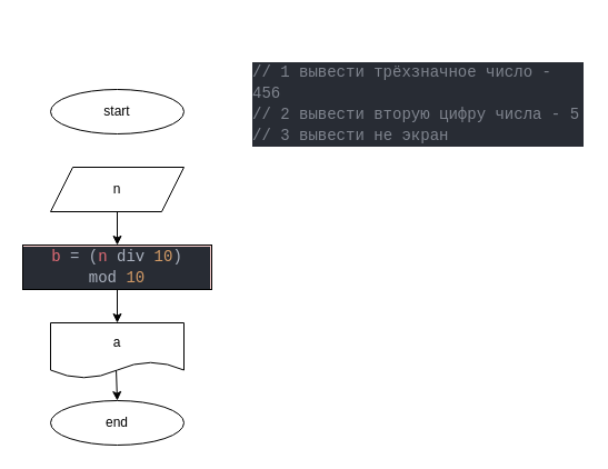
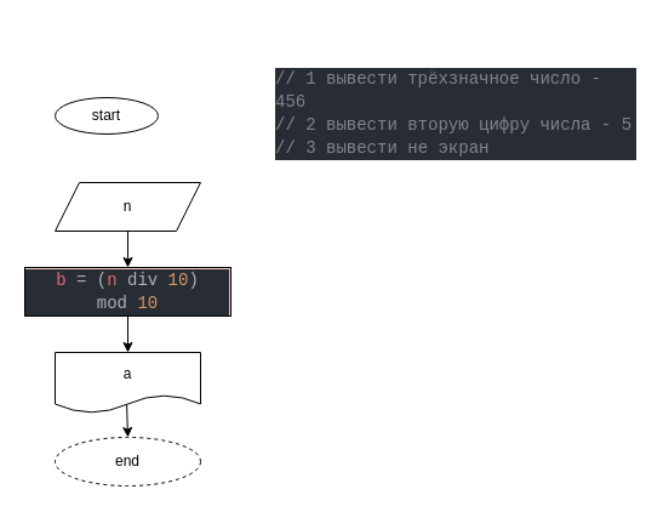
  <mxCell id="0" />
  <mxCell id="1" parent="0" />
- <mxCell id="2" value="start" style="ellipse;whiteSpace=wrap;html=1;" parent="1" vertex="1"><mxGeometry x="45" y="80" width="120" height="40" as="geometry" /></mxCell>
+ <mxCell id="2" value="start" style="ellipse;whiteSpace=wrap;html=1;" parent="1" vertex="1"><mxGeometry x="45" y="80" width="85" height="30" as="geometry" /></mxCell>
  <mxCell id="3" value="" style="edgeStyle=none;html=1;" edge="1" parent="1" source="4" target="7"><mxGeometry relative="1" as="geometry" /></mxCell>
  <mxCell id="4" value="n" style="shape=parallelogram;perimeter=parallelogramPerimeter;whiteSpace=wrap;html=1;fixedSize=1;" parent="1" vertex="1"><mxGeometry x="45" y="150" width="120" height="40" as="geometry" /></mxCell>
  <mxCell id="5" value="&lt;br&gt;&lt;br&gt;&lt;div style=&quot;color: rgb(171 , 178 , 191) ; background-color: rgb(40 , 44 , 52) ; font-family: &amp;#34;consolas&amp;#34; , &amp;#34;courier new&amp;#34; , monospace ; font-weight: normal ; font-size: 14px ; line-height: 19px&quot;&gt;&lt;div&gt;&lt;span style=&quot;color: #7f848e&quot;&gt;// 1 вывести трёхзначное число - 456&lt;/span&gt;&lt;/div&gt;&lt;div&gt;&lt;span style=&quot;color: #7f848e&quot;&gt;// 2 вывести вторую цифру числа - 5&lt;/span&gt;&lt;/div&gt;&lt;div&gt;&lt;span style=&quot;color: #7f848e&quot;&gt;// 3&amp;nbsp;&lt;/span&gt;&lt;span style=&quot;color: rgb(127 , 132 , 142)&quot;&gt;вывести не экран&lt;/span&gt;&lt;/div&gt;&lt;/div&gt;&lt;br&gt;" style="text;whiteSpace=wrap;html=1;" parent="1" vertex="1"><mxGeometry x="225" y="20" width="300" height="90" as="geometry" /></mxCell>
  <mxCell id="6" value="" style="edgeStyle=none;html=1;" edge="1" parent="1" source="7" target="9"><mxGeometry relative="1" as="geometry" /></mxCell>
  <mxCell id="7" value="&lt;div style=&quot;color: rgb(171 , 178 , 191) ; background-color: rgb(40 , 44 , 52) ; font-family: &amp;#34;consolas&amp;#34; , &amp;#34;courier new&amp;#34; , monospace ; font-size: 14px ; line-height: 19px&quot;&gt;&lt;span style=&quot;color: #e06c75&quot;&gt;b&lt;/span&gt; = (&lt;span style=&quot;color: #e06c75&quot;&gt;n&lt;/span&gt;&amp;nbsp;div&amp;nbsp;&lt;span style=&quot;color: #d19a66&quot;&gt;10&lt;/span&gt;) mod&amp;nbsp;&lt;span style=&quot;color: #d19a66&quot;&gt;10&lt;/span&gt;&lt;/div&gt;" style="whiteSpace=wrap;html=1;fillColor=#f8cecc;" vertex="1" parent="1"><mxGeometry x="20" y="220" width="170" height="40" as="geometry" /></mxCell>
  <mxCell id="8" value="" style="edgeStyle=none;html=1;exitX=0.492;exitY=0.84;exitDx=0;exitDy=0;exitPerimeter=0;" edge="1" parent="1" source="9" target="10"><mxGeometry relative="1" as="geometry" /></mxCell>
  <mxCell id="9" value="a" style="shape=document;whiteSpace=wrap;html=1;boundedLbl=1;" vertex="1" parent="1"><mxGeometry x="45" y="290" width="120" height="50" as="geometry" /></mxCell>
- <mxCell id="10" value="end" style="ellipse;whiteSpace=wrap;html=1;" vertex="1" parent="1"><mxGeometry x="45" y="360" width="120" height="40" as="geometry" /></mxCell>
+ <mxCell id="10" value="end" style="ellipse;whiteSpace=wrap;html=1;dashed=1;" vertex="1" parent="1"><mxGeometry x="45" y="360" width="120" height="40" as="geometry" /></mxCell>
